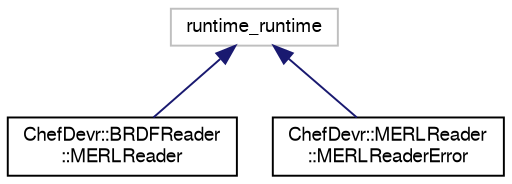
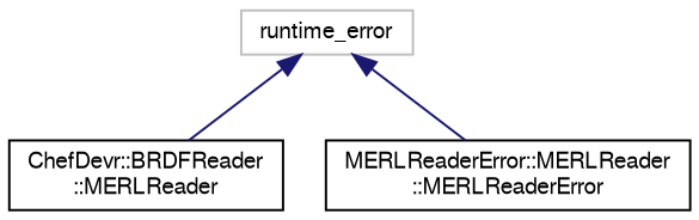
  digraph {
    rankdir=TB
    node [color=black fillcolor=white fontname=FreeSans fontsize=10 shape=record style=filled]
    edge [color=midnightblue dir=back fontname=FreeSans fontsize=10 labelfontname=FreeSans labelfontsize=10 style=solid]
-   n1 [color=grey75 height=0.2 label=runtime_runtime width=0.4]
+   n1 [color=grey75 height=0.2 label=runtime_error width=0.4]
    n2 [height=0.2 label="ChefDevr::BRDFReader\l::MERLReader" width=0.4]
-   n3 [height=0.2 label="ChefDevr::MERLReader\l::MERLReaderError" width=0.4]
+   n3 [height=0.2 label="MERLReaderError::MERLReader\l::MERLReaderError" width=0.4]
    n1 -> n2
    n1 -> n3
  }
